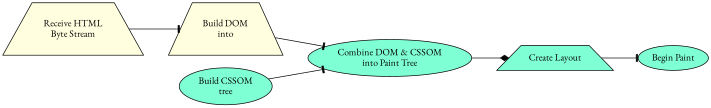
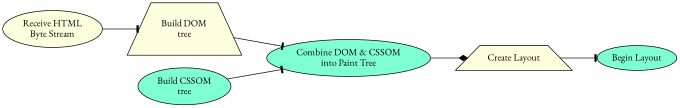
  digraph {
    fontname="EB Garamond"
    rankdir=LR
    node [fillcolor=aquamarine fontname="EB Garamond" shape=ellipse style=filled]
    edge [arrowhead=tee fontname="EB Garamond"]
-   n1 [fillcolor=lightyellow label="Receive HTML\nByte Stream" shape=trapezium]
-   n2 [fillcolor=lightyellow label="Build DOM\ninto" shape=trapezium]
+   n1 [fillcolor=lightyellow label="Receive HTML\nByte Stream"]
+   n2 [fillcolor=lightyellow label="Build DOM\ntree" shape=trapezium]
    n3 [label="Combine DOM & CSSOM\ninto Paint Tree"]
    n4 [label="Build CSSOM\ntree"]
-   n5 [label="Create Layout" shape=trapezium]
-   n6 [label="Begin Paint"]
+   n5 [fillcolor=lightyellow label="Create Layout" shape=trapezium]
+   n6 [label="Begin Layout"]
    n1 -> n2
    n2 -> n3
    n3 -> n5 [arrowhead=diamond]
    n4 -> n3
    n5 -> n6
  }
